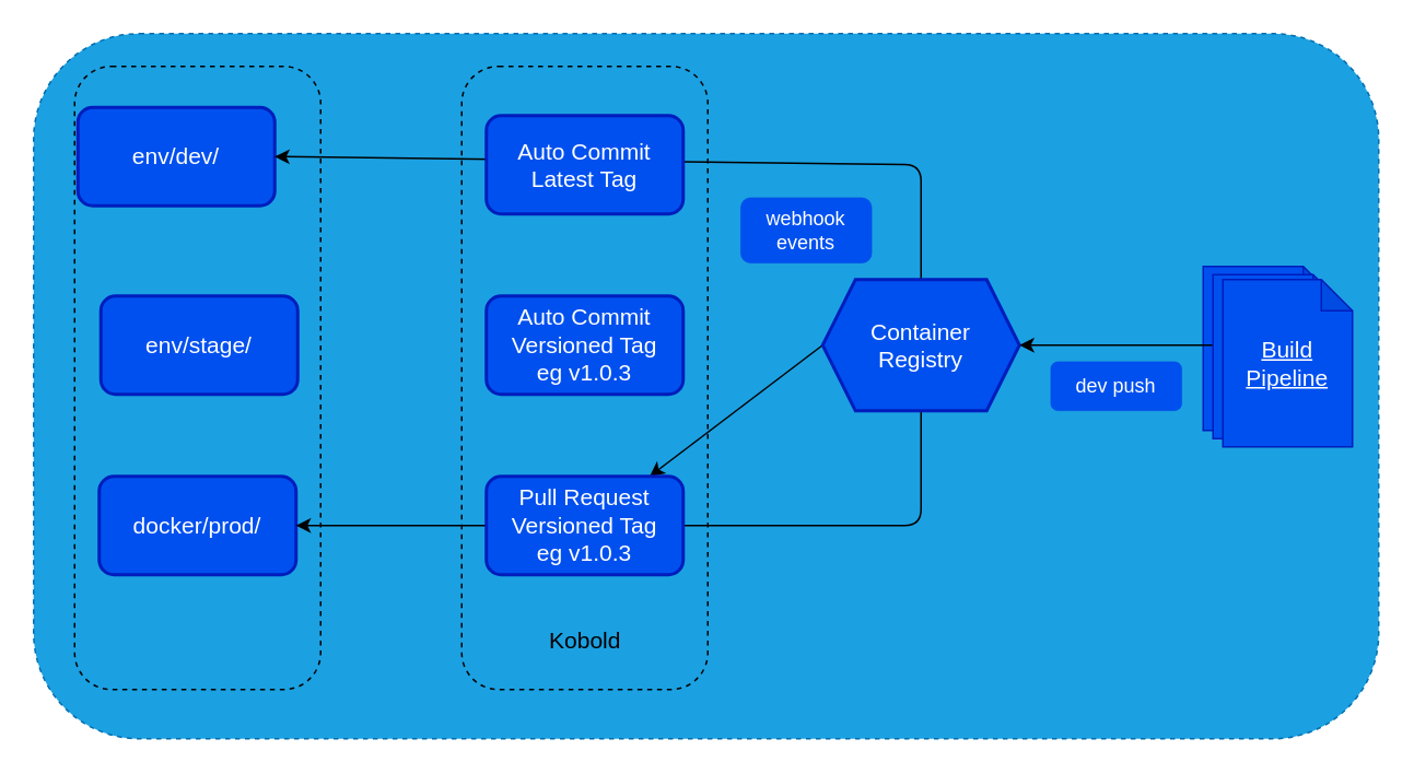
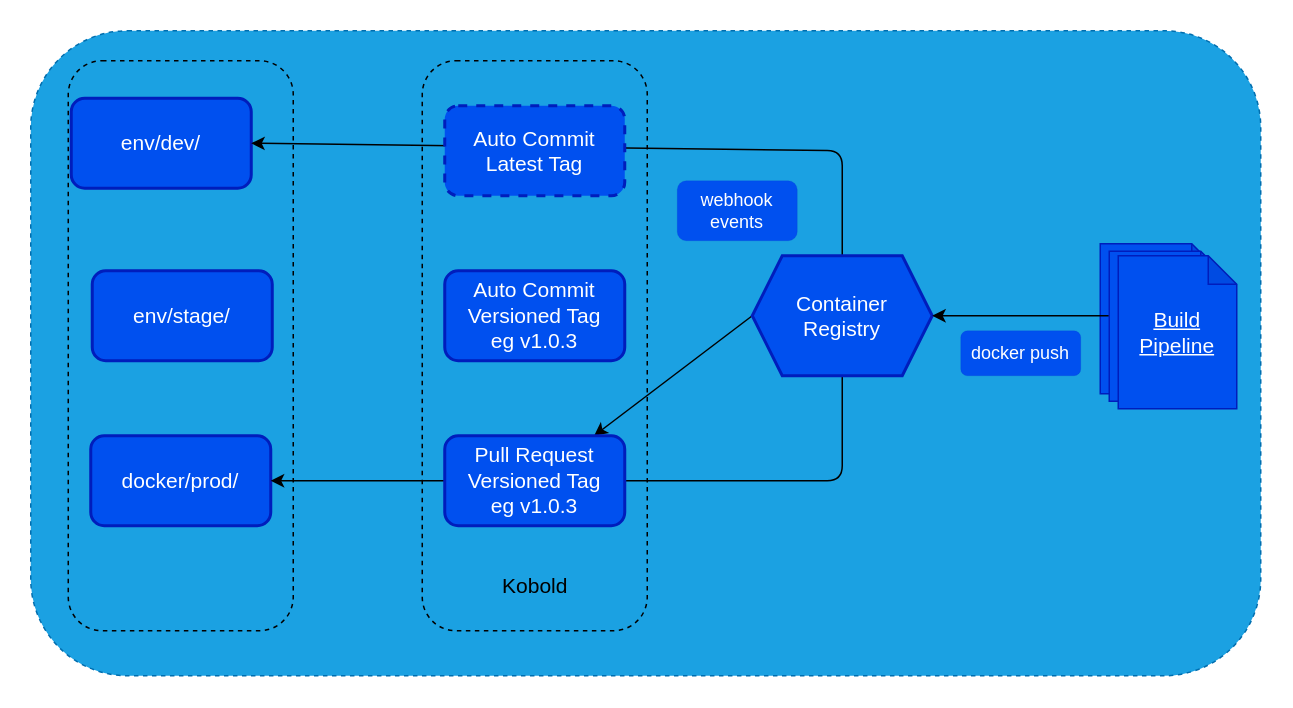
  <mxCell id="0" />
  <mxCell id="1" parent="0" />
  <mxCell id="2" value="" style="rounded=1;whiteSpace=wrap;html=1;dashed=1;fontSize=14;fillColor=#1ba1e2;fontColor=#ffffff;strokeColor=#006EAF;" vertex="1" parent="1"><mxGeometry x="20" y="20" width="820" height="430" as="geometry" /></mxCell>
  <mxCell id="3" value="" style="rounded=1;whiteSpace=wrap;html=1;dashed=1;fontSize=14;fillColor=none;fontColor=#ffffff;strokeColor=default;" parent="1" vertex="1"><mxGeometry x="281" y="40" width="150" height="380" as="geometry" /></mxCell>
  <mxCell id="4" value="" style="rounded=1;whiteSpace=wrap;html=1;dashed=1;fontSize=14;fillColor=none;fontColor=#ffffff;strokeColor=default;" parent="1" vertex="1"><mxGeometry x="45" y="40" width="150" height="380" as="geometry" /></mxCell>
  <mxCell id="5" value="env/dev/" style="rounded=1;whiteSpace=wrap;html=1;fontSize=14;fillColor=#0050ef;fontColor=#ffffff;strokeColor=#001DBC;strokeWidth=2;" parent="1" vertex="1"><mxGeometry x="47" y="65" width="120" height="60" as="geometry" /></mxCell>
  <mxCell id="6" value="env/stage/" style="rounded=1;whiteSpace=wrap;html=1;fontSize=14;fillColor=#0050ef;strokeColor=#001DBC;strokeWidth=2;fontColor=#ffffff;labelBackgroundColor=none;" parent="1" vertex="1"><mxGeometry x="61" y="180" width="120" height="60" as="geometry" /></mxCell>
  <mxCell id="7" value="docker/prod/" style="rounded=1;whiteSpace=wrap;html=1;fontSize=14;fillColor=#0050ef;strokeColor=#001DBC;strokeWidth=2;fontColor=#ffffff;" parent="1" vertex="1"><mxGeometry x="60" y="290" width="120" height="60" as="geometry" /></mxCell>
  <mxCell id="8" style="edgeStyle=none;html=1;exitX=0.5;exitY=0;exitDx=0;exitDy=0;entryX=1;entryY=0.5;entryDx=0;entryDy=0;" parent="1" source="11" target="5" edge="1"><mxGeometry relative="1" as="geometry"><Array as="points"><mxPoint x="561" y="100" /></Array></mxGeometry></mxCell>
  <mxCell id="9" style="edgeStyle=none;html=1;exitX=0;exitY=0.5;exitDx=0;exitDy=0;fontSize=11;" parent="1" source="11" target="14" edge="1"><mxGeometry relative="1" as="geometry"><mxPoint x="241" y="210" as="targetPoint" /></mxGeometry></mxCell>
  <mxCell id="10" style="edgeStyle=none;html=1;exitX=0.5;exitY=1;exitDx=0;exitDy=0;entryX=1;entryY=0.5;entryDx=0;entryDy=0;fontSize=11;" parent="1" source="11" target="7" edge="1"><mxGeometry relative="1" as="geometry"><mxPoint x="241" y="320" as="targetPoint" /><Array as="points"><mxPoint x="561" y="320" /></Array></mxGeometry></mxCell>
  <mxCell id="11" value="Container&lt;br&gt;Registry" style="shape=hexagon;perimeter=hexagonPerimeter2;whiteSpace=wrap;html=1;fixedSize=1;fillColor=#0050ef;fontColor=#ffffff;strokeColor=#001DBC;fontSize=14;strokeWidth=2;" parent="1" vertex="1"><mxGeometry x="501" y="170" width="120" height="80" as="geometry" /></mxCell>
- <mxCell id="12" value="Auto Commit&lt;br style=&quot;font-size: 14px;&quot;&gt;Latest Tag" style="rounded=1;whiteSpace=wrap;html=1;fontSize=14;fillColor=#0050ef;fontColor=#ffffff;strokeColor=#001DBC;strokeWidth=2;" parent="1" vertex="1"><mxGeometry x="296" y="70" width="120" height="60" as="geometry" /></mxCell>
+ <mxCell id="12" value="Auto Commit&lt;br style=&quot;font-size: 14px;&quot;&gt;Latest Tag" style="rounded=1;whiteSpace=wrap;html=1;fontSize=14;fillColor=#0050ef;fontColor=#ffffff;strokeColor=#001DBC;strokeWidth=2;dashed=1;" parent="1" vertex="1"><mxGeometry x="296" y="70" width="120" height="60" as="geometry" /></mxCell>
  <mxCell id="13" value="Auto Commit&lt;br style=&quot;font-size: 14px;&quot;&gt;Versioned Tag&lt;br style=&quot;font-size: 14px;&quot;&gt;eg v1.0.3" style="rounded=1;whiteSpace=wrap;html=1;fontSize=14;fillColor=#0050ef;fontColor=#ffffff;strokeColor=#001DBC;strokeWidth=2;" parent="1" vertex="1"><mxGeometry x="296" y="180" width="120" height="60" as="geometry" /></mxCell>
  <mxCell id="14" value="Pull Request&lt;br style=&quot;font-size: 14px;&quot;&gt;Versioned Tag&lt;br style=&quot;font-size: 14px;&quot;&gt;eg v1.0.3" style="rounded=1;whiteSpace=wrap;html=1;fontSize=14;fillColor=#0050ef;fontColor=#ffffff;strokeColor=#001DBC;strokeWidth=2;" parent="1" vertex="1"><mxGeometry x="296" y="290" width="120" height="60" as="geometry" /></mxCell>
  <mxCell id="15" value="Kobold" style="rounded=1;whiteSpace=wrap;html=1;fontSize=14;strokeWidth=0;fillColor=none;strokeColor=none;" parent="1" vertex="1"><mxGeometry x="308.5" y="370" width="95" height="40" as="geometry" /></mxCell>
  <mxCell id="16" value="" style="shape=note;whiteSpace=wrap;html=1;backgroundOutline=1;darkOpacity=0.05;fontSize=14;strokeWidth=1;fillColor=#0050ef;size=19;fontColor=#ffffff;strokeColor=#001DBC;" parent="1" vertex="1"><mxGeometry x="733" y="162" width="80" height="100" as="geometry" /></mxCell>
  <mxCell id="17" style="edgeStyle=none;html=1;exitX=0.013;exitY=0.43;exitDx=0;exitDy=0;exitPerimeter=0;entryX=1;entryY=0.5;entryDx=0;entryDy=0;fontSize=14;" parent="1" source="18" target="11" edge="1"><mxGeometry relative="1" as="geometry"><Array as="points"><mxPoint x="677" y="210" /></Array></mxGeometry></mxCell>
  <mxCell id="18" value="" style="shape=note;whiteSpace=wrap;html=1;backgroundOutline=1;darkOpacity=0.05;fontSize=14;strokeWidth=1;fillColor=#0050ef;size=19;fontColor=#ffffff;strokeColor=#001DBC;" parent="1" vertex="1"><mxGeometry x="739" y="167" width="80" height="100" as="geometry" /></mxCell>
  <mxCell id="19" value="Build Pipeline" style="shape=note;whiteSpace=wrap;html=1;backgroundOutline=1;darkOpacity=0.05;fontSize=14;strokeWidth=1;fillColor=#0050ef;size=19;fontColor=#ffffff;strokeColor=#001DBC;fontStyle=4" parent="1" vertex="1"><mxGeometry x="745" y="170" width="79" height="102" as="geometry" /></mxCell>
- <mxCell id="20" value="dev push" style="rounded=1;whiteSpace=wrap;html=1;strokeWidth=0;fillColor=#0050ef;fontColor=#ffffff;strokeColor=#001DBC;" parent="1" vertex="1"><mxGeometry x="640" y="220" width="80" height="30" as="geometry" /></mxCell>
+ <mxCell id="20" value="docker push" style="rounded=1;whiteSpace=wrap;html=1;strokeWidth=0;fillColor=#0050ef;fontColor=#ffffff;strokeColor=#001DBC;" parent="1" vertex="1"><mxGeometry x="640" y="220" width="80" height="30" as="geometry" /></mxCell>
  <mxCell id="21" value="webhook&lt;br&gt;events" style="rounded=1;whiteSpace=wrap;html=1;strokeWidth=0;fontColor=#ffffff;fillColor=#0050ef;strokeColor=#001DBC;" parent="1" vertex="1"><mxGeometry x="451" y="120" width="80" height="40" as="geometry" /></mxCell>
